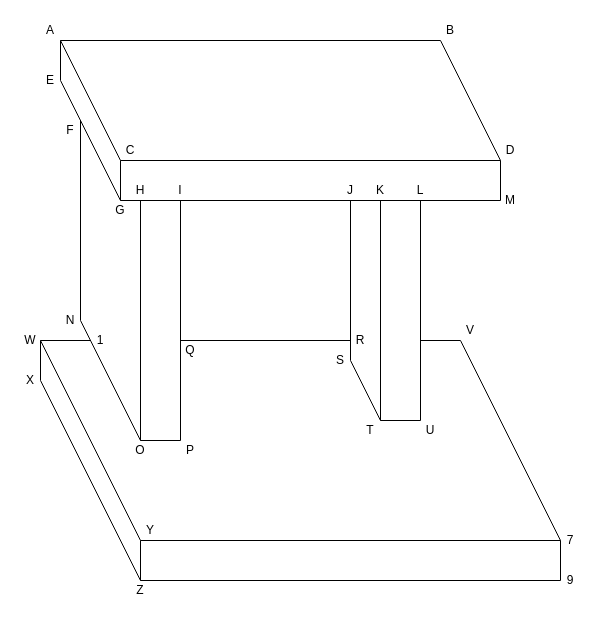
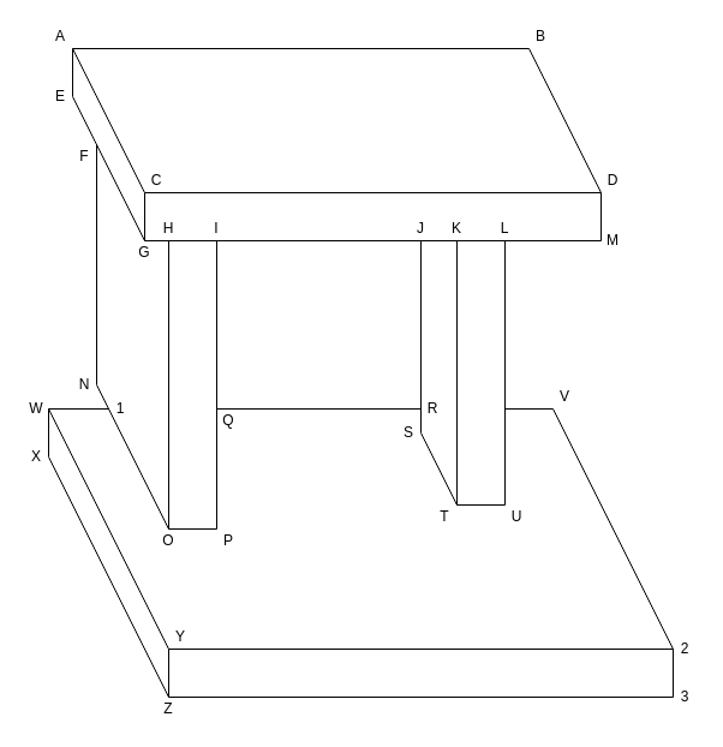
  <mxCell id="0" />
  <mxCell id="1" parent="0" />
  <mxCell id="2" value="" style="endArrow=none;html=1;rounded=0;" edge="1" parent="1"><mxGeometry width="50" height="50" relative="1" as="geometry"><mxPoint x="60" y="40" as="sourcePoint" /><mxPoint x="440" y="40" as="targetPoint" /></mxGeometry></mxCell>
  <mxCell id="3" value="" style="endArrow=none;html=1;rounded=0;" edge="1" parent="1"><mxGeometry width="50" height="50" relative="1" as="geometry"><mxPoint x="120" y="160" as="sourcePoint" /><mxPoint x="60" y="40" as="targetPoint" /></mxGeometry></mxCell>
  <mxCell id="4" value="" style="endArrow=none;html=1;rounded=0;" edge="1" parent="1"><mxGeometry width="50" height="50" relative="1" as="geometry"><mxPoint x="120" y="160" as="sourcePoint" /><mxPoint x="500" y="160" as="targetPoint" /></mxGeometry></mxCell>
  <mxCell id="5" value="" style="endArrow=none;html=1;rounded=0;" edge="1" parent="1"><mxGeometry width="50" height="50" relative="1" as="geometry"><mxPoint x="500" y="160" as="sourcePoint" /><mxPoint x="440" y="40" as="targetPoint" /></mxGeometry></mxCell>
  <mxCell id="6" value="" style="endArrow=none;html=1;rounded=0;" edge="1" parent="1"><mxGeometry width="50" height="50" relative="1" as="geometry"><mxPoint x="120" y="200" as="sourcePoint" /><mxPoint x="60" y="80" as="targetPoint" /></mxGeometry></mxCell>
  <mxCell id="7" value="" style="endArrow=none;html=1;rounded=0;" edge="1" parent="1"><mxGeometry width="50" height="50" relative="1" as="geometry"><mxPoint x="120" y="200" as="sourcePoint" /><mxPoint x="500" y="200" as="targetPoint" /></mxGeometry></mxCell>
  <mxCell id="8" value="" style="endArrow=none;html=1;rounded=0;" edge="1" parent="1"><mxGeometry width="50" height="50" relative="1" as="geometry"><mxPoint x="60" y="80" as="sourcePoint" /><mxPoint x="60" y="40" as="targetPoint" /></mxGeometry></mxCell>
  <mxCell id="9" value="" style="endArrow=none;html=1;rounded=0;" edge="1" parent="1"><mxGeometry width="50" height="50" relative="1" as="geometry"><mxPoint x="120" y="200" as="sourcePoint" /><mxPoint x="120" y="160" as="targetPoint" /></mxGeometry></mxCell>
  <mxCell id="10" value="" style="endArrow=none;html=1;rounded=0;" edge="1" parent="1"><mxGeometry width="50" height="50" relative="1" as="geometry"><mxPoint x="500" y="200" as="sourcePoint" /><mxPoint x="500" y="160" as="targetPoint" /></mxGeometry></mxCell>
  <mxCell id="11" value="" style="endArrow=none;html=1;rounded=0;" edge="1" parent="1"><mxGeometry width="50" height="50" relative="1" as="geometry"><mxPoint x="80" y="320" as="sourcePoint" /><mxPoint x="80" y="120" as="targetPoint" /></mxGeometry></mxCell>
  <mxCell id="12" value="" style="endArrow=none;html=1;rounded=0;" edge="1" parent="1"><mxGeometry width="50" height="50" relative="1" as="geometry"><mxPoint x="140" y="440" as="sourcePoint" /><mxPoint x="80" y="320" as="targetPoint" /></mxGeometry></mxCell>
  <mxCell id="13" value="" style="endArrow=none;html=1;rounded=0;" edge="1" parent="1"><mxGeometry width="50" height="50" relative="1" as="geometry"><mxPoint x="140" y="440" as="sourcePoint" /><mxPoint x="140" y="200" as="targetPoint" /></mxGeometry></mxCell>
  <mxCell id="14" value="" style="endArrow=none;html=1;rounded=0;" edge="1" parent="1"><mxGeometry width="50" height="50" relative="1" as="geometry"><mxPoint x="180" y="440" as="sourcePoint" /><mxPoint x="180" y="200" as="targetPoint" /></mxGeometry></mxCell>
  <mxCell id="15" value="" style="endArrow=none;html=1;rounded=0;" edge="1" parent="1"><mxGeometry width="50" height="50" relative="1" as="geometry"><mxPoint x="140" y="440" as="sourcePoint" /><mxPoint x="180" y="440" as="targetPoint" /></mxGeometry></mxCell>
  <mxCell id="16" value="" style="endArrow=none;html=1;rounded=0;" edge="1" parent="1"><mxGeometry width="50" height="50" relative="1" as="geometry"><mxPoint x="380" y="420" as="sourcePoint" /><mxPoint x="380" y="200" as="targetPoint" /></mxGeometry></mxCell>
  <mxCell id="17" value="" style="endArrow=none;html=1;rounded=0;" edge="1" parent="1"><mxGeometry width="50" height="50" relative="1" as="geometry"><mxPoint x="420" y="420" as="sourcePoint" /><mxPoint x="420" y="200" as="targetPoint" /></mxGeometry></mxCell>
  <mxCell id="18" value="" style="endArrow=none;html=1;rounded=0;" edge="1" parent="1"><mxGeometry width="50" height="50" relative="1" as="geometry"><mxPoint x="380" y="420" as="sourcePoint" /><mxPoint x="420" y="420" as="targetPoint" /></mxGeometry></mxCell>
  <mxCell id="19" value="" style="endArrow=none;html=1;rounded=0;" edge="1" parent="1"><mxGeometry width="50" height="50" relative="1" as="geometry"><mxPoint x="40" y="340" as="sourcePoint" /><mxPoint x="90" y="340" as="targetPoint" /></mxGeometry></mxCell>
  <mxCell id="20" value="" style="endArrow=none;html=1;rounded=0;" edge="1" parent="1"><mxGeometry width="50" height="50" relative="1" as="geometry"><mxPoint x="140" y="540" as="sourcePoint" /><mxPoint x="40" y="340" as="targetPoint" /></mxGeometry></mxCell>
  <mxCell id="21" value="" style="endArrow=none;html=1;rounded=0;" edge="1" parent="1"><mxGeometry width="50" height="50" relative="1" as="geometry"><mxPoint x="180" y="340" as="sourcePoint" /><mxPoint x="350" y="340" as="targetPoint" /></mxGeometry></mxCell>
  <mxCell id="22" value="" style="endArrow=none;html=1;rounded=0;" edge="1" parent="1"><mxGeometry width="50" height="50" relative="1" as="geometry"><mxPoint x="420" y="340" as="sourcePoint" /><mxPoint x="460" y="340" as="targetPoint" /></mxGeometry></mxCell>
  <mxCell id="23" value="" style="endArrow=none;html=1;rounded=0;" edge="1" parent="1"><mxGeometry width="50" height="50" relative="1" as="geometry"><mxPoint x="350" y="360" as="sourcePoint" /><mxPoint x="380" y="420" as="targetPoint" /></mxGeometry></mxCell>
  <mxCell id="24" value="" style="endArrow=none;html=1;rounded=0;" edge="1" parent="1"><mxGeometry width="50" height="50" relative="1" as="geometry"><mxPoint x="350" y="360" as="sourcePoint" /><mxPoint x="350" y="200" as="targetPoint" /></mxGeometry></mxCell>
  <mxCell id="25" value="" style="endArrow=none;html=1;rounded=0;" edge="1" parent="1"><mxGeometry width="50" height="50" relative="1" as="geometry"><mxPoint x="560" y="540" as="sourcePoint" /><mxPoint x="460" y="340" as="targetPoint" /></mxGeometry></mxCell>
  <mxCell id="26" value="" style="endArrow=none;html=1;rounded=0;" edge="1" parent="1"><mxGeometry width="50" height="50" relative="1" as="geometry"><mxPoint x="140" y="540" as="sourcePoint" /><mxPoint x="560" y="540" as="targetPoint" /></mxGeometry></mxCell>
  <mxCell id="27" value="" style="endArrow=none;html=1;rounded=0;" edge="1" parent="1"><mxGeometry width="50" height="50" relative="1" as="geometry"><mxPoint x="140" y="580" as="sourcePoint" /><mxPoint x="40" y="380" as="targetPoint" /></mxGeometry></mxCell>
  <mxCell id="28" value="" style="endArrow=none;html=1;rounded=0;" edge="1" parent="1"><mxGeometry width="50" height="50" relative="1" as="geometry"><mxPoint x="140" y="580" as="sourcePoint" /><mxPoint x="560" y="580" as="targetPoint" /></mxGeometry></mxCell>
  <mxCell id="29" value="" style="endArrow=none;html=1;rounded=0;" edge="1" parent="1"><mxGeometry width="50" height="50" relative="1" as="geometry"><mxPoint x="40" y="380" as="sourcePoint" /><mxPoint x="40" y="340" as="targetPoint" /></mxGeometry></mxCell>
  <mxCell id="30" value="" style="endArrow=none;html=1;rounded=0;" edge="1" parent="1"><mxGeometry width="50" height="50" relative="1" as="geometry"><mxPoint x="140" y="580" as="sourcePoint" /><mxPoint x="140" y="540" as="targetPoint" /></mxGeometry></mxCell>
  <mxCell id="31" value="" style="endArrow=none;html=1;rounded=0;" edge="1" parent="1"><mxGeometry width="50" height="50" relative="1" as="geometry"><mxPoint x="560" y="580" as="sourcePoint" /><mxPoint x="560" y="540" as="targetPoint" /></mxGeometry></mxCell>
  <mxCell id="32" value="A" style="text;html=1;strokeColor=none;fillColor=none;align=center;verticalAlign=middle;whiteSpace=wrap;rounded=0;" vertex="1" parent="1"><mxGeometry x="40" y="20" width="20" height="20" as="geometry" /></mxCell>
  <mxCell id="33" value="B" style="text;html=1;strokeColor=none;fillColor=none;align=center;verticalAlign=middle;whiteSpace=wrap;rounded=0;" vertex="1" parent="1"><mxGeometry x="440" y="20" width="20" height="20" as="geometry" /></mxCell>
  <mxCell id="34" value="E" style="text;html=1;strokeColor=none;fillColor=none;align=center;verticalAlign=middle;whiteSpace=wrap;rounded=0;" vertex="1" parent="1"><mxGeometry x="40" y="70" width="20" height="20" as="geometry" /></mxCell>
  <mxCell id="35" value="C" style="text;html=1;strokeColor=none;fillColor=none;align=center;verticalAlign=middle;whiteSpace=wrap;rounded=0;" vertex="1" parent="1"><mxGeometry x="120" y="140" width="20" height="20" as="geometry" /></mxCell>
  <mxCell id="36" value="F" style="text;html=1;strokeColor=none;fillColor=none;align=center;verticalAlign=middle;whiteSpace=wrap;rounded=0;" vertex="1" parent="1"><mxGeometry x="60" y="120" width="20" height="20" as="geometry" /></mxCell>
  <mxCell id="37" value="D" style="text;html=1;strokeColor=none;fillColor=none;align=center;verticalAlign=middle;whiteSpace=wrap;rounded=0;" vertex="1" parent="1"><mxGeometry x="500" y="140" width="20" height="20" as="geometry" /></mxCell>
  <mxCell id="38" value="G" style="text;html=1;strokeColor=none;fillColor=none;align=center;verticalAlign=middle;whiteSpace=wrap;rounded=0;" vertex="1" parent="1"><mxGeometry x="110" y="200" width="20" height="20" as="geometry" /></mxCell>
  <mxCell id="39" value="H" style="text;html=1;strokeColor=none;fillColor=none;align=center;verticalAlign=middle;whiteSpace=wrap;rounded=0;" vertex="1" parent="1"><mxGeometry x="130" y="180" width="20" height="20" as="geometry" /></mxCell>
  <mxCell id="40" value="I" style="text;html=1;strokeColor=none;fillColor=none;align=center;verticalAlign=middle;whiteSpace=wrap;rounded=0;" vertex="1" parent="1"><mxGeometry x="170" y="180" width="20" height="20" as="geometry" /></mxCell>
  <mxCell id="41" value="J" style="text;html=1;strokeColor=none;fillColor=none;align=center;verticalAlign=middle;whiteSpace=wrap;rounded=0;" vertex="1" parent="1"><mxGeometry x="340" y="180" width="20" height="20" as="geometry" /></mxCell>
  <mxCell id="42" value="K" style="text;html=1;strokeColor=none;fillColor=none;align=center;verticalAlign=middle;whiteSpace=wrap;rounded=0;" vertex="1" parent="1"><mxGeometry x="370" y="180" width="20" height="20" as="geometry" /></mxCell>
  <mxCell id="43" value="L" style="text;html=1;strokeColor=none;fillColor=none;align=center;verticalAlign=middle;whiteSpace=wrap;rounded=0;" vertex="1" parent="1"><mxGeometry x="410" y="180" width="20" height="20" as="geometry" /></mxCell>
  <mxCell id="44" value="M" style="text;html=1;strokeColor=none;fillColor=none;align=center;verticalAlign=middle;whiteSpace=wrap;rounded=0;" vertex="1" parent="1"><mxGeometry x="500" y="190" width="20" height="20" as="geometry" /></mxCell>
  <mxCell id="45" value="N" style="text;html=1;strokeColor=none;fillColor=none;align=center;verticalAlign=middle;whiteSpace=wrap;rounded=0;" vertex="1" parent="1"><mxGeometry x="60" y="310" width="20" height="20" as="geometry" /></mxCell>
  <mxCell id="46" value="O" style="text;html=1;strokeColor=none;fillColor=none;align=center;verticalAlign=middle;whiteSpace=wrap;rounded=0;" vertex="1" parent="1"><mxGeometry x="130" y="440" width="20" height="20" as="geometry" /></mxCell>
  <mxCell id="47" value="P" style="text;html=1;strokeColor=none;fillColor=none;align=center;verticalAlign=middle;whiteSpace=wrap;rounded=0;" vertex="1" parent="1"><mxGeometry x="180" y="440" width="20" height="20" as="geometry" /></mxCell>
  <mxCell id="48" value="Q" style="text;html=1;strokeColor=none;fillColor=none;align=center;verticalAlign=middle;whiteSpace=wrap;rounded=0;" vertex="1" parent="1"><mxGeometry x="180" y="340" width="20" height="20" as="geometry" /></mxCell>
  <mxCell id="49" value="R" style="text;html=1;strokeColor=none;fillColor=none;align=center;verticalAlign=middle;whiteSpace=wrap;rounded=0;" vertex="1" parent="1"><mxGeometry x="350" y="330" width="20" height="20" as="geometry" /></mxCell>
  <mxCell id="50" value="S" style="text;html=1;strokeColor=none;fillColor=none;align=center;verticalAlign=middle;whiteSpace=wrap;rounded=0;" vertex="1" parent="1"><mxGeometry x="330" y="350" width="20" height="20" as="geometry" /></mxCell>
  <mxCell id="51" value="T" style="text;html=1;strokeColor=none;fillColor=none;align=center;verticalAlign=middle;whiteSpace=wrap;rounded=0;" vertex="1" parent="1"><mxGeometry x="360" y="420" width="20" height="20" as="geometry" /></mxCell>
  <mxCell id="52" value="U" style="text;html=1;strokeColor=none;fillColor=none;align=center;verticalAlign=middle;whiteSpace=wrap;rounded=0;" vertex="1" parent="1"><mxGeometry x="420" y="420" width="20" height="20" as="geometry" /></mxCell>
  <mxCell id="53" value="V" style="text;html=1;strokeColor=none;fillColor=none;align=center;verticalAlign=middle;whiteSpace=wrap;rounded=0;" vertex="1" parent="1"><mxGeometry x="460" y="320" width="20" height="20" as="geometry" /></mxCell>
  <mxCell id="54" value="W" style="text;html=1;strokeColor=none;fillColor=none;align=center;verticalAlign=middle;whiteSpace=wrap;rounded=0;" vertex="1" parent="1"><mxGeometry y="330" width="20" height="20" as="geometry" x="20" /></mxCell>
  <mxCell id="55" value="X" style="text;html=1;strokeColor=none;fillColor=none;align=center;verticalAlign=middle;whiteSpace=wrap;rounded=0;" vertex="1" parent="1"><mxGeometry y="370" width="20" height="20" as="geometry" x="20" /></mxCell>
  <mxCell id="56" value="Y" style="text;html=1;strokeColor=none;fillColor=none;align=center;verticalAlign=middle;whiteSpace=wrap;rounded=0;" vertex="1" parent="1"><mxGeometry x="140" y="520" width="20" height="20" as="geometry" /></mxCell>
  <mxCell id="57" value="Z" style="text;html=1;strokeColor=none;fillColor=none;align=center;verticalAlign=middle;whiteSpace=wrap;rounded=0;" vertex="1" parent="1"><mxGeometry x="130" y="580" width="20" height="20" as="geometry" /></mxCell>
  <mxCell id="58" value="1" style="text;html=1;strokeColor=none;fillColor=none;align=center;verticalAlign=middle;whiteSpace=wrap;rounded=0;" vertex="1" parent="1"><mxGeometry x="90" y="330" width="20" height="20" as="geometry" /></mxCell>
- <mxCell id="59" value="7" style="text;html=1;strokeColor=none;fillColor=none;align=center;verticalAlign=middle;whiteSpace=wrap;rounded=0;" vertex="1" parent="1"><mxGeometry x="560" y="530" width="20" height="20" as="geometry" /></mxCell>
- <mxCell id="60" value="9" style="text;html=1;strokeColor=none;fillColor=none;align=center;verticalAlign=middle;whiteSpace=wrap;rounded=0;" vertex="1" parent="1"><mxGeometry x="560" y="570" width="20" height="20" as="geometry" /></mxCell>
+ <mxCell id="59" value="2" style="text;html=1;strokeColor=none;fillColor=none;align=center;verticalAlign=middle;whiteSpace=wrap;rounded=0;" vertex="1" parent="1"><mxGeometry x="560" y="530" width="20" height="20" as="geometry" /></mxCell>
+ <mxCell id="60" value="3" style="text;html=1;strokeColor=none;fillColor=none;align=center;verticalAlign=middle;whiteSpace=wrap;rounded=0;" vertex="1" parent="1"><mxGeometry x="560" y="570" width="20" height="20" as="geometry" /></mxCell>
